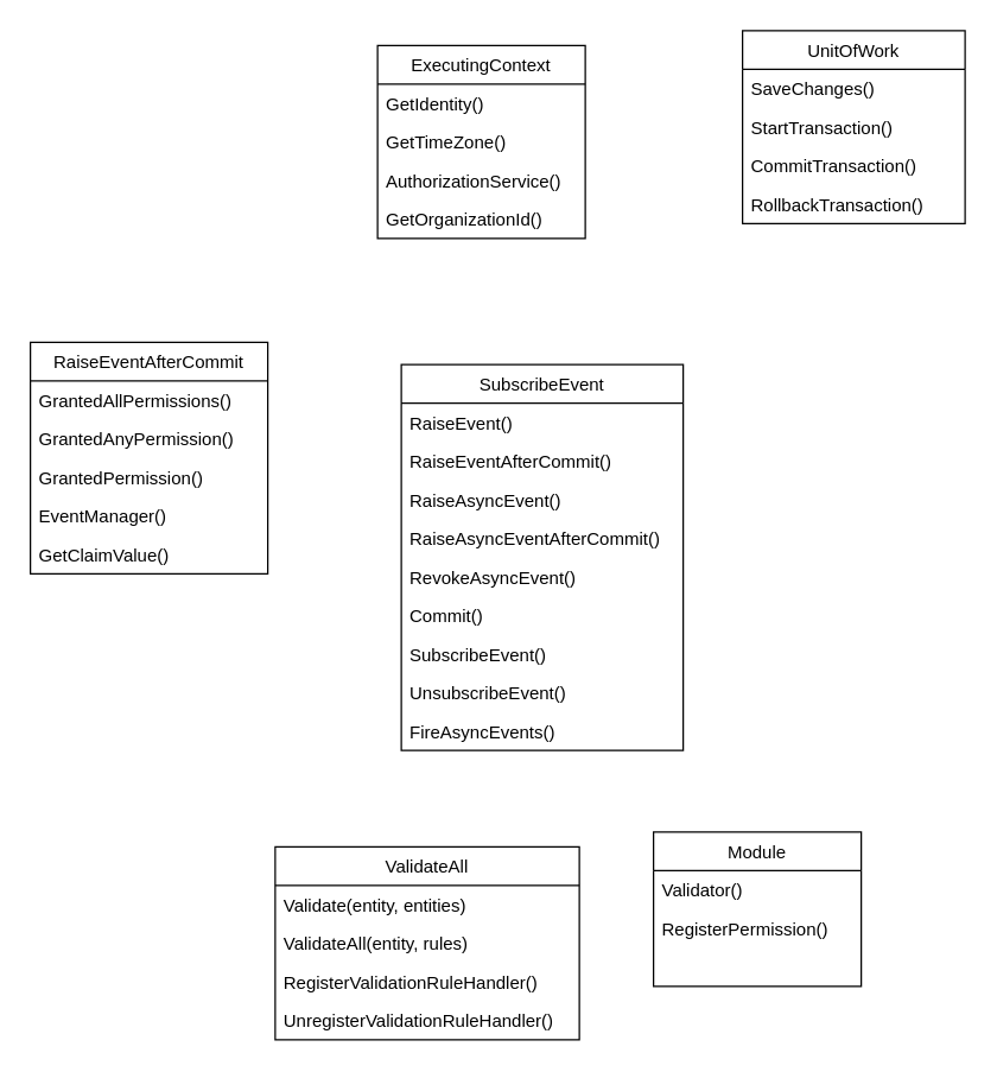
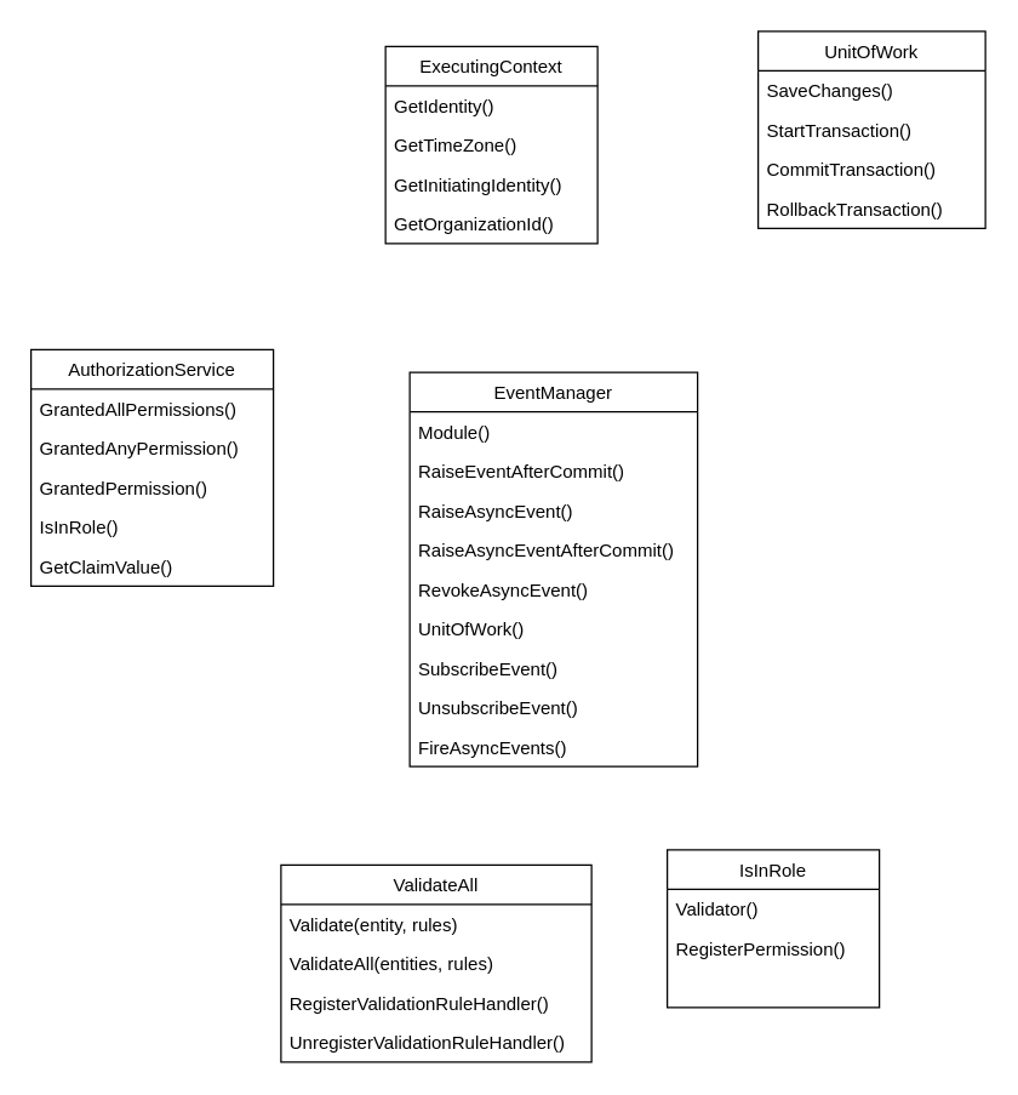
  <mxCell id="0" />
  <mxCell id="1" parent="0" />
  <mxCell id="2" value="UnitOfWork" style="swimlane;fontStyle=0;childLayout=stackLayout;horizontal=1;startSize=26;fillColor=none;horizontalStack=0;resizeParent=1;resizeParentMax=0;resizeLast=0;collapsible=1;marginBottom=0;" vertex="1" parent="1"><mxGeometry x="500" y="20" width="150" height="130" as="geometry" /></mxCell>
  <mxCell id="3" value="SaveChanges()" style="text;strokeColor=none;fillColor=none;align=left;verticalAlign=top;spacingLeft=4;spacingRight=4;overflow=hidden;rotatable=0;points=[[0,0.5],[1,0.5]];portConstraint=eastwest;" vertex="1" parent="2"><mxGeometry y="26" width="150" height="26" as="geometry" /></mxCell>
  <mxCell id="4" value="StartTransaction()" style="text;strokeColor=none;fillColor=none;align=left;verticalAlign=top;spacingLeft=4;spacingRight=4;overflow=hidden;rotatable=0;points=[[0,0.5],[1,0.5]];portConstraint=eastwest;" vertex="1" parent="2"><mxGeometry y="52" width="150" height="26" as="geometry" /></mxCell>
  <mxCell id="5" value="CommitTransaction()" style="text;strokeColor=none;fillColor=none;align=left;verticalAlign=top;spacingLeft=4;spacingRight=4;overflow=hidden;rotatable=0;points=[[0,0.5],[1,0.5]];portConstraint=eastwest;" vertex="1" parent="2"><mxGeometry y="78" width="150" height="26" as="geometry" /></mxCell>
  <mxCell id="6" value="RollbackTransaction()" style="text;strokeColor=none;fillColor=none;align=left;verticalAlign=top;spacingLeft=4;spacingRight=4;overflow=hidden;rotatable=0;points=[[0,0.5],[1,0.5]];portConstraint=eastwest;" vertex="1" parent="2"><mxGeometry y="104" width="150" height="26" as="geometry" /></mxCell>
- <mxCell id="7" value="SubscribeEvent" style="swimlane;fontStyle=0;childLayout=stackLayout;horizontal=1;startSize=26;fillColor=none;horizontalStack=0;resizeParent=1;resizeParentMax=0;resizeLast=0;collapsible=1;marginBottom=0;" vertex="1" parent="1"><mxGeometry x="270" y="245" width="190" height="260" as="geometry" /></mxCell>
- <mxCell id="8" value="RaiseEvent()" style="text;strokeColor=none;fillColor=none;align=left;verticalAlign=top;spacingLeft=4;spacingRight=4;overflow=hidden;rotatable=0;points=[[0,0.5],[1,0.5]];portConstraint=eastwest;" vertex="1" parent="7"><mxGeometry y="26" width="190" height="26" as="geometry" /></mxCell>
+ <mxCell id="7" value="EventManager" style="swimlane;fontStyle=0;childLayout=stackLayout;horizontal=1;startSize=26;fillColor=none;horizontalStack=0;resizeParent=1;resizeParentMax=0;resizeLast=0;collapsible=1;marginBottom=0;" vertex="1" parent="1"><mxGeometry x="270" y="245" width="190" height="260" as="geometry" /></mxCell>
+ <mxCell id="8" value="Module()" style="text;strokeColor=none;fillColor=none;align=left;verticalAlign=top;spacingLeft=4;spacingRight=4;overflow=hidden;rotatable=0;points=[[0,0.5],[1,0.5]];portConstraint=eastwest;" vertex="1" parent="7"><mxGeometry y="26" width="190" height="26" as="geometry" /></mxCell>
  <mxCell id="9" value="RaiseEventAfterCommit()" style="text;strokeColor=none;fillColor=none;align=left;verticalAlign=top;spacingLeft=4;spacingRight=4;overflow=hidden;rotatable=0;points=[[0,0.5],[1,0.5]];portConstraint=eastwest;" vertex="1" parent="7"><mxGeometry y="52" width="190" height="26" as="geometry" /></mxCell>
  <mxCell id="10" value="RaiseAsyncEvent()" style="text;strokeColor=none;fillColor=none;align=left;verticalAlign=top;spacingLeft=4;spacingRight=4;overflow=hidden;rotatable=0;points=[[0,0.5],[1,0.5]];portConstraint=eastwest;" vertex="1" parent="7"><mxGeometry y="78" width="190" height="26" as="geometry" /></mxCell>
  <mxCell id="11" value="RaiseAsyncEventAfterCommit()" style="text;strokeColor=none;fillColor=none;align=left;verticalAlign=top;spacingLeft=4;spacingRight=4;overflow=hidden;rotatable=0;points=[[0,0.5],[1,0.5]];portConstraint=eastwest;" vertex="1" parent="7"><mxGeometry y="104" width="190" height="26" as="geometry" /></mxCell>
  <mxCell id="12" value="RevokeAsyncEvent()" style="text;strokeColor=none;fillColor=none;align=left;verticalAlign=top;spacingLeft=4;spacingRight=4;overflow=hidden;rotatable=0;points=[[0,0.5],[1,0.5]];portConstraint=eastwest;" vertex="1" parent="7"><mxGeometry y="130" width="190" height="26" as="geometry" /></mxCell>
- <mxCell id="13" value="Commit()" style="text;strokeColor=none;fillColor=none;align=left;verticalAlign=top;spacingLeft=4;spacingRight=4;overflow=hidden;rotatable=0;points=[[0,0.5],[1,0.5]];portConstraint=eastwest;" vertex="1" parent="7"><mxGeometry y="156" width="190" height="26" as="geometry" /></mxCell>
+ <mxCell id="13" value="UnitOfWork()" style="text;strokeColor=none;fillColor=none;align=left;verticalAlign=top;spacingLeft=4;spacingRight=4;overflow=hidden;rotatable=0;points=[[0,0.5],[1,0.5]];portConstraint=eastwest;" vertex="1" parent="7"><mxGeometry y="156" width="190" height="26" as="geometry" /></mxCell>
  <mxCell id="14" value="SubscribeEvent()" style="text;strokeColor=none;fillColor=none;align=left;verticalAlign=top;spacingLeft=4;spacingRight=4;overflow=hidden;rotatable=0;points=[[0,0.5],[1,0.5]];portConstraint=eastwest;" vertex="1" parent="7"><mxGeometry y="182" width="190" height="26" as="geometry" /></mxCell>
  <mxCell id="15" value="UnsubscribeEvent()" style="text;strokeColor=none;fillColor=none;align=left;verticalAlign=top;spacingLeft=4;spacingRight=4;overflow=hidden;rotatable=0;points=[[0,0.5],[1,0.5]];portConstraint=eastwest;" vertex="1" parent="7"><mxGeometry y="208" width="190" height="26" as="geometry" /></mxCell>
  <mxCell id="16" value="FireAsyncEvents()" style="text;strokeColor=none;fillColor=none;align=left;verticalAlign=top;spacingLeft=4;spacingRight=4;overflow=hidden;rotatable=0;points=[[0,0.5],[1,0.5]];portConstraint=eastwest;" vertex="1" parent="7"><mxGeometry y="234" width="190" height="26" as="geometry" /></mxCell>
  <mxCell id="17" value="ExecutingContext" style="swimlane;fontStyle=0;childLayout=stackLayout;horizontal=1;startSize=26;fillColor=none;horizontalStack=0;resizeParent=1;resizeParentMax=0;resizeLast=0;collapsible=1;marginBottom=0;" vertex="1" parent="1"><mxGeometry x="254" y="30" width="140" height="130" as="geometry" /></mxCell>
  <mxCell id="18" value="GetIdentity()" style="text;strokeColor=none;fillColor=none;align=left;verticalAlign=top;spacingLeft=4;spacingRight=4;overflow=hidden;rotatable=0;points=[[0,0.5],[1,0.5]];portConstraint=eastwest;" vertex="1" parent="17"><mxGeometry y="26" width="140" height="26" as="geometry" /></mxCell>
  <mxCell id="19" value="GetTimeZone()" style="text;strokeColor=none;fillColor=none;align=left;verticalAlign=top;spacingLeft=4;spacingRight=4;overflow=hidden;rotatable=0;points=[[0,0.5],[1,0.5]];portConstraint=eastwest;" vertex="1" parent="17"><mxGeometry y="52" width="140" height="26" as="geometry" /></mxCell>
- <mxCell id="20" value="AuthorizationService()" style="text;strokeColor=none;fillColor=none;align=left;verticalAlign=top;spacingLeft=4;spacingRight=4;overflow=hidden;rotatable=0;points=[[0,0.5],[1,0.5]];portConstraint=eastwest;" vertex="1" parent="17"><mxGeometry y="78" width="140" height="26" as="geometry" /></mxCell>
+ <mxCell id="20" value="GetInitiatingIdentity()" style="text;strokeColor=none;fillColor=none;align=left;verticalAlign=top;spacingLeft=4;spacingRight=4;overflow=hidden;rotatable=0;points=[[0,0.5],[1,0.5]];portConstraint=eastwest;" vertex="1" parent="17"><mxGeometry y="78" width="140" height="26" as="geometry" /></mxCell>
  <mxCell id="21" value="GetOrganizationId()" style="text;strokeColor=none;fillColor=none;align=left;verticalAlign=top;spacingLeft=4;spacingRight=4;overflow=hidden;rotatable=0;points=[[0,0.5],[1,0.5]];portConstraint=eastwest;" vertex="1" parent="17"><mxGeometry y="104" width="140" height="26" as="geometry" /></mxCell>
- <mxCell id="22" value="RaiseEventAfterCommit" style="swimlane;fontStyle=0;childLayout=stackLayout;horizontal=1;startSize=26;fillColor=none;horizontalStack=0;resizeParent=1;resizeParentMax=0;resizeLast=0;collapsible=1;marginBottom=0;" vertex="1" parent="1"><mxGeometry x="20" y="230" width="160" height="156" as="geometry" /></mxCell>
+ <mxCell id="22" value="AuthorizationService" style="swimlane;fontStyle=0;childLayout=stackLayout;horizontal=1;startSize=26;fillColor=none;horizontalStack=0;resizeParent=1;resizeParentMax=0;resizeLast=0;collapsible=1;marginBottom=0;" vertex="1" parent="1"><mxGeometry x="20" y="230" width="160" height="156" as="geometry" /></mxCell>
  <mxCell id="23" value="GrantedAllPermissions()" style="text;strokeColor=none;fillColor=none;align=left;verticalAlign=top;spacingLeft=4;spacingRight=4;overflow=hidden;rotatable=0;points=[[0,0.5],[1,0.5]];portConstraint=eastwest;" vertex="1" parent="22"><mxGeometry y="26" width="160" height="26" as="geometry" /></mxCell>
  <mxCell id="24" value="GrantedAnyPermission()" style="text;strokeColor=none;fillColor=none;align=left;verticalAlign=top;spacingLeft=4;spacingRight=4;overflow=hidden;rotatable=0;points=[[0,0.5],[1,0.5]];portConstraint=eastwest;" vertex="1" parent="22"><mxGeometry y="52" width="160" height="26" as="geometry" /></mxCell>
  <mxCell id="25" value="GrantedPermission()" style="text;strokeColor=none;fillColor=none;align=left;verticalAlign=top;spacingLeft=4;spacingRight=4;overflow=hidden;rotatable=0;points=[[0,0.5],[1,0.5]];portConstraint=eastwest;" vertex="1" parent="22"><mxGeometry y="78" width="160" height="26" as="geometry" /></mxCell>
- <mxCell id="26" value="EventManager()" style="text;strokeColor=none;fillColor=none;align=left;verticalAlign=top;spacingLeft=4;spacingRight=4;overflow=hidden;rotatable=0;points=[[0,0.5],[1,0.5]];portConstraint=eastwest;" vertex="1" parent="22"><mxGeometry y="104" width="160" height="26" as="geometry" /></mxCell>
+ <mxCell id="26" value="IsInRole()" style="text;strokeColor=none;fillColor=none;align=left;verticalAlign=top;spacingLeft=4;spacingRight=4;overflow=hidden;rotatable=0;points=[[0,0.5],[1,0.5]];portConstraint=eastwest;" vertex="1" parent="22"><mxGeometry y="104" width="160" height="26" as="geometry" /></mxCell>
  <mxCell id="27" value="GetClaimValue()" style="text;strokeColor=none;fillColor=none;align=left;verticalAlign=top;spacingLeft=4;spacingRight=4;overflow=hidden;rotatable=0;points=[[0,0.5],[1,0.5]];portConstraint=eastwest;" vertex="1" parent="22"><mxGeometry y="130" width="160" height="26" as="geometry" /></mxCell>
  <mxCell id="28" value="ValidateAll" style="swimlane;fontStyle=0;childLayout=stackLayout;horizontal=1;startSize=26;fillColor=none;horizontalStack=0;resizeParent=1;resizeParentMax=0;resizeLast=0;collapsible=1;marginBottom=0;" vertex="1" parent="1"><mxGeometry x="185" y="570" width="205" height="130" as="geometry" /></mxCell>
- <mxCell id="29" value="Validate(entity, entities)" style="text;strokeColor=none;fillColor=none;align=left;verticalAlign=top;spacingLeft=4;spacingRight=4;overflow=hidden;rotatable=0;points=[[0,0.5],[1,0.5]];portConstraint=eastwest;" vertex="1" parent="28"><mxGeometry y="26" width="205" height="26" as="geometry" /></mxCell>
- <mxCell id="30" value="ValidateAll(entity, rules)" style="text;strokeColor=none;fillColor=none;align=left;verticalAlign=top;spacingLeft=4;spacingRight=4;overflow=hidden;rotatable=0;points=[[0,0.5],[1,0.5]];portConstraint=eastwest;" vertex="1" parent="28"><mxGeometry y="52" width="205" height="26" as="geometry" /></mxCell>
+ <mxCell id="29" value="Validate(entity, rules)" style="text;strokeColor=none;fillColor=none;align=left;verticalAlign=top;spacingLeft=4;spacingRight=4;overflow=hidden;rotatable=0;points=[[0,0.5],[1,0.5]];portConstraint=eastwest;" vertex="1" parent="28"><mxGeometry y="26" width="205" height="26" as="geometry" /></mxCell>
+ <mxCell id="30" value="ValidateAll(entities, rules)" style="text;strokeColor=none;fillColor=none;align=left;verticalAlign=top;spacingLeft=4;spacingRight=4;overflow=hidden;rotatable=0;points=[[0,0.5],[1,0.5]];portConstraint=eastwest;" vertex="1" parent="28"><mxGeometry y="52" width="205" height="26" as="geometry" /></mxCell>
  <mxCell id="31" value="RegisterValidationRuleHandler()" style="text;strokeColor=none;fillColor=none;align=left;verticalAlign=top;spacingLeft=4;spacingRight=4;overflow=hidden;rotatable=0;points=[[0,0.5],[1,0.5]];portConstraint=eastwest;" vertex="1" parent="28"><mxGeometry y="78" width="205" height="26" as="geometry" /></mxCell>
  <mxCell id="32" value="UnregisterValidationRuleHandler()" style="text;strokeColor=none;fillColor=none;align=left;verticalAlign=top;spacingLeft=4;spacingRight=4;overflow=hidden;rotatable=0;points=[[0,0.5],[1,0.5]];portConstraint=eastwest;" vertex="1" parent="28"><mxGeometry y="104" width="205" height="26" as="geometry" /></mxCell>
- <mxCell id="33" value="Module" style="swimlane;fontStyle=0;childLayout=stackLayout;horizontal=1;startSize=26;fillColor=none;horizontalStack=0;resizeParent=1;resizeParentMax=0;resizeLast=0;collapsible=1;marginBottom=0;" vertex="1" parent="1"><mxGeometry x="440" y="560" width="140" height="104" as="geometry" /></mxCell>
+ <mxCell id="33" value="IsInRole" style="swimlane;fontStyle=0;childLayout=stackLayout;horizontal=1;startSize=26;fillColor=none;horizontalStack=0;resizeParent=1;resizeParentMax=0;resizeLast=0;collapsible=1;marginBottom=0;" vertex="1" parent="1"><mxGeometry x="440" y="560" width="140" height="104" as="geometry" /></mxCell>
  <mxCell id="34" value="Validator()" style="text;strokeColor=none;fillColor=none;align=left;verticalAlign=top;spacingLeft=4;spacingRight=4;overflow=hidden;rotatable=0;points=[[0,0.5],[1,0.5]];portConstraint=eastwest;" vertex="1" parent="33"><mxGeometry y="26" width="140" height="26" as="geometry" /></mxCell>
  <mxCell id="35" value="RegisterPermission()" style="text;strokeColor=none;fillColor=none;align=left;verticalAlign=top;spacingLeft=4;spacingRight=4;overflow=hidden;rotatable=0;points=[[0,0.5],[1,0.5]];portConstraint=eastwest;" vertex="1" parent="33"><mxGeometry y="52" width="140" height="26" as="geometry" /></mxCell>
  <mxCell id="36" style="text;strokeColor=none;fillColor=none;align=left;verticalAlign=top;spacingLeft=4;spacingRight=4;overflow=hidden;rotatable=0;points=[[0,0.5],[1,0.5]];portConstraint=eastwest;" vertex="1" parent="33"><mxGeometry y="78" width="140" height="26" as="geometry" /></mxCell>
